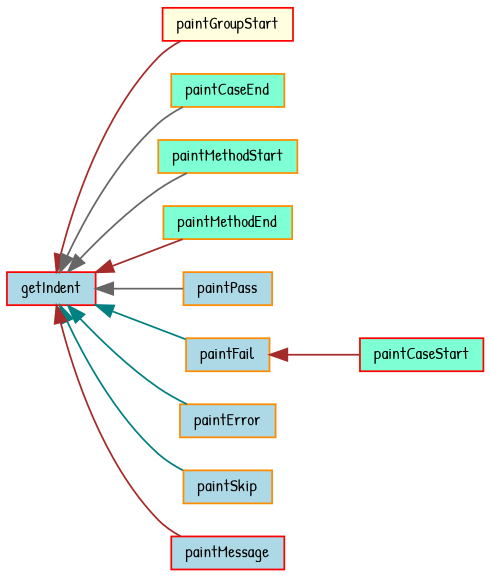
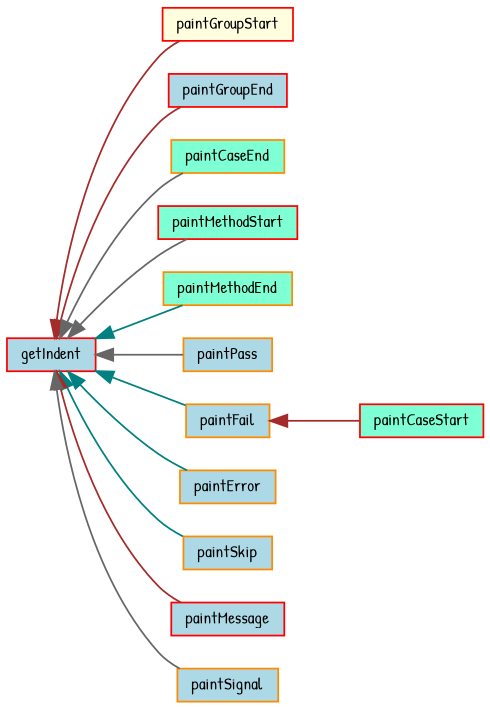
  digraph {
    fontname="Patrick Hand"
    rankdir=LR
    node [color=darkorange fillcolor=lightblue fontname="Patrick Hand" fontsize=10 shape=record style=filled]
    edge [color=brown dir=back fontname="Patrick Hand" fontsize=10 labelfontname=Helvetica labelfontsize=10 style=solid]
    n1 [color=red fontcolor=black height=0.2 label=getIndent width=0.4]
    n2 [color=red fillcolor=lightyellow height=0.2 label=paintGroupStart width=0.4]
+   n3 [color=red height=0.2 label=paintGroupEnd width=0.4]
    n4 [fillcolor=aquamarine height=0.2 label=paintCaseEnd width=0.4]
-   n5 [fillcolor=aquamarine height=0.2 label=paintMethodStart width=0.4]
+   n5 [color=red fillcolor=aquamarine height=0.2 label=paintMethodStart width=0.4]
    n6 [fillcolor=aquamarine height=0.2 label=paintMethodEnd width=0.4]
    n7 [height=0.2 label=paintPass width=0.4]
    n8 [height=0.2 label=paintFail width=0.4]
    n9 [height=0.2 label=paintError width=0.4]
    n10 [height=0.2 label=paintSkip width=0.4]
    n11 [color=red height=0.2 label=paintMessage width=0.4]
+   n12 [height=0.2 label=paintSignal width=0.4]
    n13 [color=red fillcolor=aquamarine height=0.2 label=paintCaseStart width=0.4]
    n1 -> n2
+   n1 -> n3
    n1 -> n4 [color=gray40]
    n1 -> n5 [color=gray40]
-   n1 -> n6
+   n1 -> n6 [color=teal]
    n1 -> n7 [color=gray40]
    n1 -> n8 [color=teal]
    n1 -> n9 [color=teal]
    n1 -> n10 [color=teal]
    n1 -> n11
+   n1 -> n12 [color=gray40]
    n8 -> n13
  }
